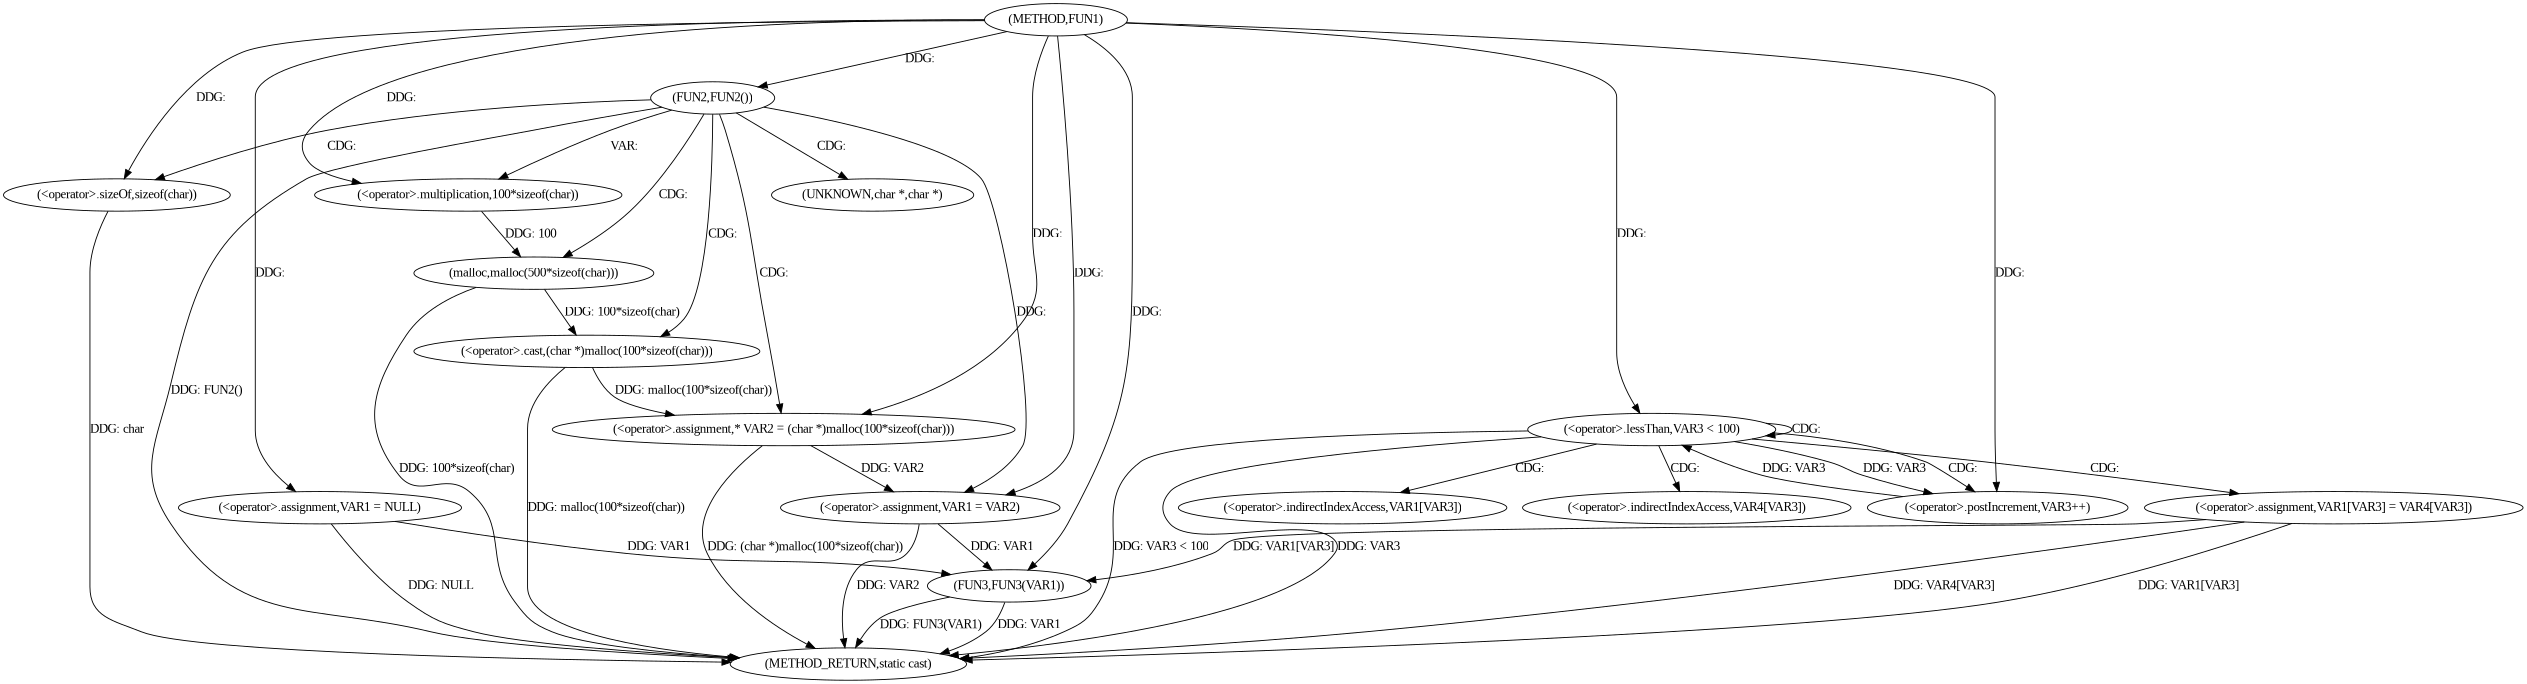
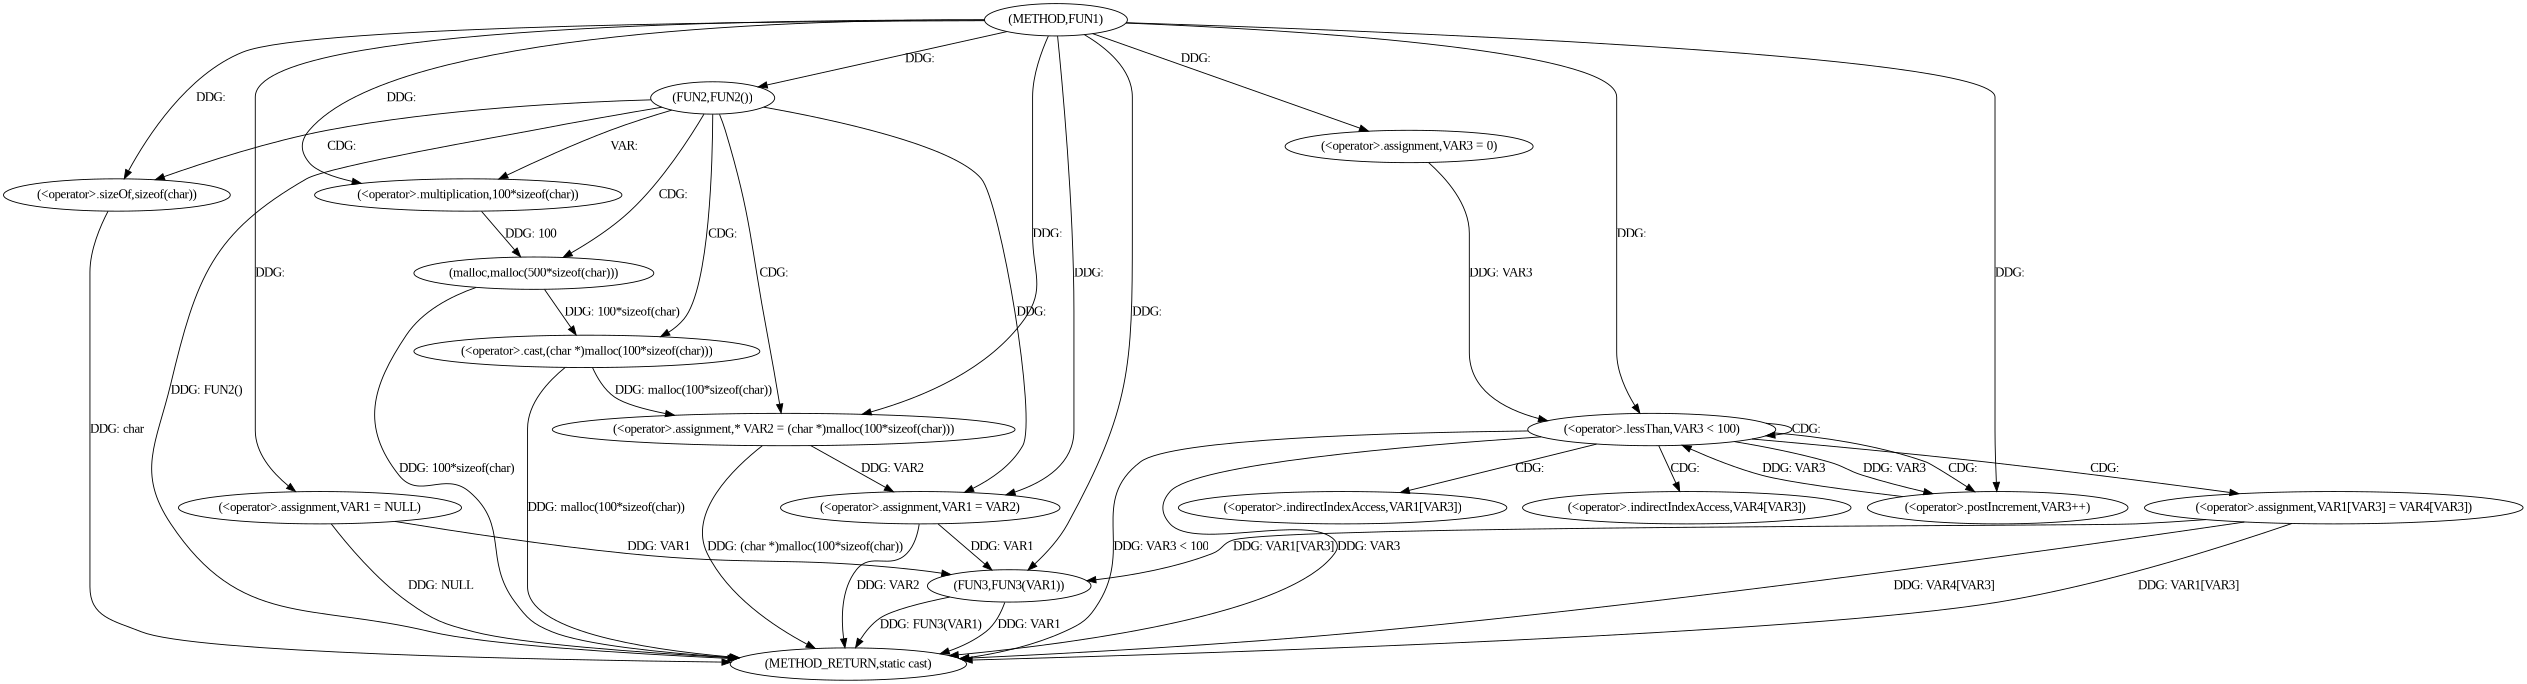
  digraph {
    fontname="Liberation Serif"
    node [fontname="Liberation Serif"]
    edge [fontname="Liberation Serif"]
    n1 [label="(METHOD,FUN1)"]
    n2 [label="(<operator>.assignment,VAR1 = NULL)"]
    n3 [label="(FUN2,FUN2())"]
    n4 [label="(<operator>.assignment,* VAR2 = (char *)malloc(100*sizeof(char)))"]
    n5 [label="(<operator>.multiplication,100*sizeof(char))"]
    n6 [label="(<operator>.sizeOf,sizeof(char))"]
    n7 [label="(<operator>.assignment,VAR1 = VAR2)"]
+   n8 [label="(<operator>.assignment,VAR3 = 0)"]
    n9 [label="(<operator>.lessThan,VAR3 < 100)"]
    n10 [label="(<operator>.postIncrement,VAR3++)"]
    n11 [label="(FUN3,FUN3(VAR1))"]
    n12 [label="(METHOD_RETURN,static cast)"]
    n13 [label="(<operator>.cast,(char *)malloc(100*sizeof(char)))"]
    n14 [label="(malloc,malloc(500*sizeof(char)))"]
-   n15 [label="(UNKNOWN,char *,char *)"]
    n16 [label="(<operator>.assignment,VAR1[VAR3] = VAR4[VAR3])"]
    n17 [label="(<operator>.indirectIndexAccess,VAR1[VAR3])"]
    n18 [label="(<operator>.indirectIndexAccess,VAR4[VAR3])"]
    n1 -> n2 [label="DDG: "]
    n1 -> n3 [label="DDG: "]
    n1 -> n4 [label="DDG: "]
    n1 -> n5 [label="DDG: "]
    n1 -> n6 [label="DDG: "]
    n1 -> n7 [label="DDG: "]
+   n1 -> n8 [label="DDG: "]
    n1 -> n9 [label="DDG: "]
    n1 -> n10 [label="DDG: "]
    n1 -> n11 [label="DDG: "]
    n2 -> n11 [label="DDG: VAR1"]
    n2 -> n12 [label="DDG: NULL"]
    n3 -> n4 [label="CDG: "]
    n3 -> n5 [label="VAR: "]
    n3 -> n6 [label="CDG: "]
    n3 -> n7 [label="DDG: "]
    n3 -> n12 [label="DDG: FUN2()"]
    n3 -> n13 [label="CDG: "]
    n3 -> n14 [label="CDG: "]
-   n3 -> n15 [label="CDG: "]
    n4 -> n7 [label="DDG: VAR2"]
    n4 -> n12 [label="DDG: (char *)malloc(100*sizeof(char))"]
    n5 -> n14 [label="DDG: 100"]
    n6 -> n12 [label="DDG: char"]
    n7 -> n11 [label="DDG: VAR1"]
    n7 -> n12 [label="DDG: VAR2"]
+   n8 -> n9 [label="DDG: VAR3"]
    n9 -> n9 [label="CDG: "]
    n9 -> n10 [label="DDG: VAR3"]
    n9 -> n10 [label="CDG: "]
    n9 -> n12 [label="DDG: VAR3 < 100"]
    n9 -> n12 [label="DDG: VAR3"]
    n9 -> n16 [label="CDG: "]
    n9 -> n17 [label="CDG: "]
    n9 -> n18 [label="CDG: "]
    n10 -> n9 [label="DDG: VAR3"]
    n11 -> n12 [label="DDG: VAR1"]
    n11 -> n12 [label="DDG: FUN3(VAR1)"]
    n13 -> n4 [label="DDG: malloc(100*sizeof(char))"]
    n13 -> n12 [label="DDG: malloc(100*sizeof(char))"]
    n14 -> n12 [label="DDG: 100*sizeof(char)"]
    n14 -> n13 [label="DDG: 100*sizeof(char)"]
    n16 -> n11 [label="DDG: VAR1[VAR3]"]
    n16 -> n12 [label="DDG: VAR4[VAR3]"]
    n16 -> n12 [label="DDG: VAR1[VAR3]"]
  }
